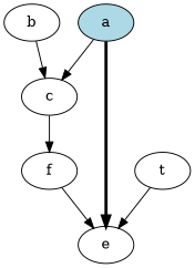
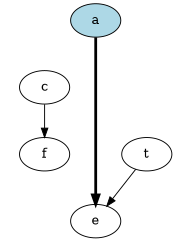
  digraph {
    a [fillcolor=lightblue style=filled]
    c
    e
-   b
    f
    t
-   a -> c
    a -> e [penwidth=3]
    c -> f
-   b -> c
-   f -> e
    t -> e
  }
